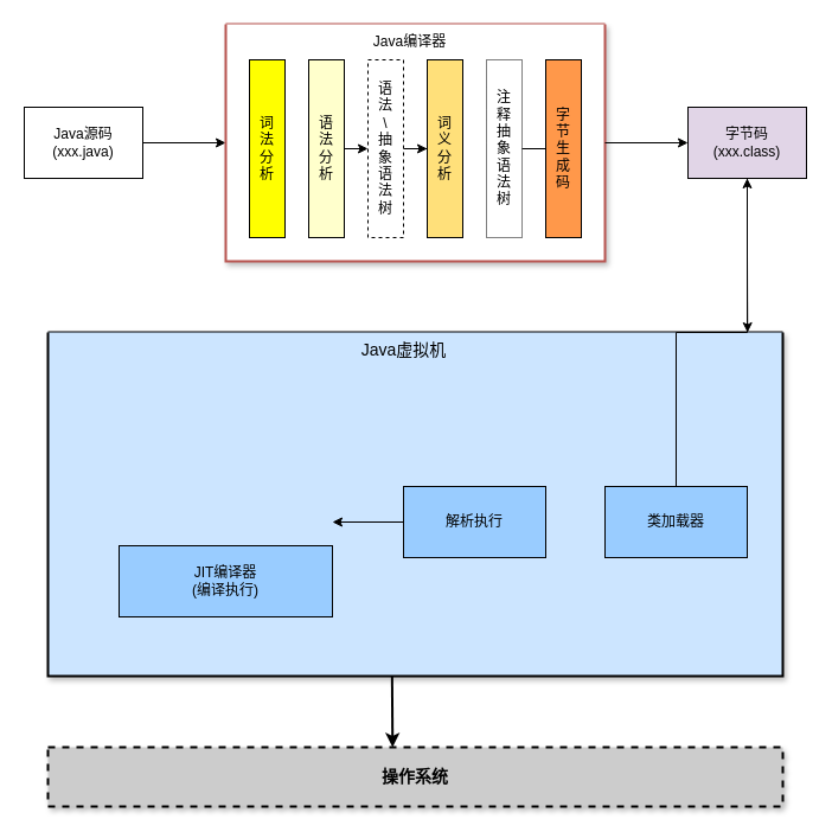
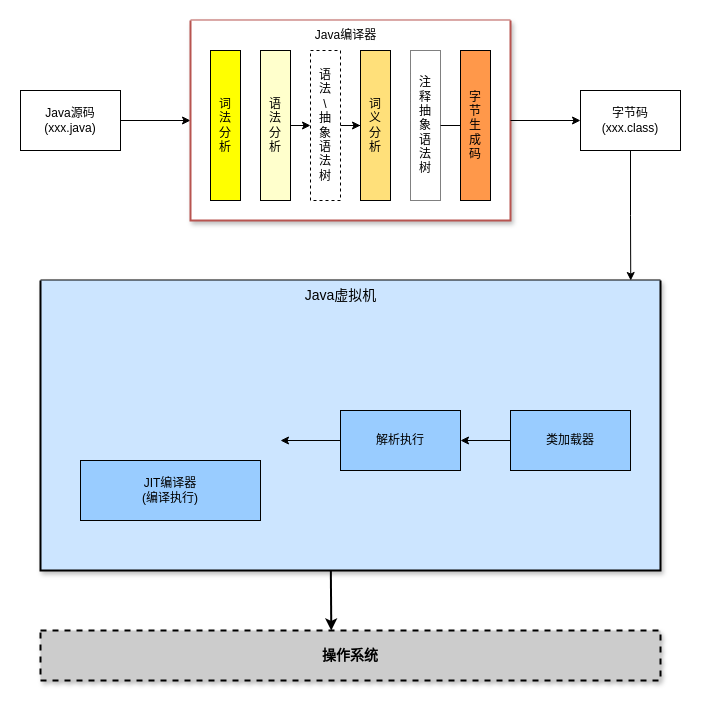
  <mxCell id="0" />
  <mxCell id="1" parent="0" />
  <mxCell id="2" value="&lt;div class=&quot;mind-clipboard&quot;&gt;Java源码&lt;div&gt;(xxx.java)&lt;/div&gt;&lt;/div&gt;" style="rounded=0;whiteSpace=wrap;html=1;" vertex="1" parent="1"><mxGeometry x="20" y="90" width="100" height="60" as="geometry" /></mxCell>
  <mxCell id="3" value="" style="endArrow=classic;html=1;rounded=0;entryX=0;entryY=0.5;entryDx=0;entryDy=0;" edge="1" parent="1" source="2" target="4"><mxGeometry width="50" height="50" relative="1" as="geometry"><mxPoint x="120" y="160" as="sourcePoint" /><mxPoint x="190.711" y="110" as="targetPoint" /></mxGeometry></mxCell>
  <mxCell id="4" value="" style="swimlane;startSize=0;fillColor=#f8cecc;strokeColor=#b85450;swimlaneFillColor=default;strokeWidth=2;shadow=1;rounded=0;labelBackgroundColor=none;" vertex="1" parent="1"><mxGeometry x="190" y="20" width="320" height="200" as="geometry" /></mxCell>
  <mxCell id="5" value="语&lt;br&gt;法&lt;br&gt;分&lt;br&gt;析" style="rounded=0;whiteSpace=wrap;html=1;fillColor=#FFFFCC;" vertex="1" parent="4"><mxGeometry x="70" y="30" width="30" height="150" as="geometry" /></mxCell>
  <mxCell id="6" value="" style="edgeStyle=orthogonalEdgeStyle;rounded=0;orthogonalLoop=1;jettySize=auto;html=1;" edge="1" parent="4" source="7" target="12"><mxGeometry relative="1" as="geometry" /></mxCell>
  <mxCell id="7" value="语&lt;br&gt;法&lt;br&gt;\&lt;br&gt;抽&lt;br&gt;象&lt;br&gt;语&lt;br&gt;法&lt;br&gt;树" style="rounded=0;whiteSpace=wrap;html=1;dashed=1;fillColor=#FFFFFF;" vertex="1" parent="4"><mxGeometry x="120" y="30" width="30" height="150" as="geometry" /></mxCell>
  <mxCell id="8" value="" style="edgeStyle=orthogonalEdgeStyle;rounded=0;orthogonalLoop=1;jettySize=auto;html=1;endArrow=none;" edge="1" parent="4" source="9" target="10"><mxGeometry relative="1" as="geometry" /></mxCell>
  <mxCell id="9" value="注&lt;br&gt;释&lt;br&gt;抽&lt;br&gt;象&lt;br&gt;语&lt;br&gt;法&lt;br&gt;树" style="rounded=0;whiteSpace=wrap;html=1;dashed=1;dashPattern=1 1;" vertex="1" parent="4"><mxGeometry x="220" y="30" width="30" height="150" as="geometry" /></mxCell>
  <mxCell id="10" value="字&lt;br&gt;节&lt;br&gt;生&lt;br&gt;成&lt;br&gt;码" style="rounded=0;whiteSpace=wrap;html=1;fillColor=#FF984A;" vertex="1" parent="4"><mxGeometry x="270" y="30" width="30" height="150" as="geometry" /></mxCell>
  <mxCell id="11" value="Java编译器" style="text;html=1;align=center;verticalAlign=middle;resizable=0;points=[];autosize=1;strokeColor=none;fillColor=none;" vertex="1" parent="4"><mxGeometry x="115" width="80" height="30" as="geometry" /></mxCell>
  <mxCell id="12" value="词&lt;br&gt;义&lt;br&gt;分&lt;br&gt;析" style="rounded=0;whiteSpace=wrap;html=1;fillColor=#FFE07A;" vertex="1" parent="4"><mxGeometry x="170" y="30" width="30" height="150" as="geometry" /></mxCell>
  <mxCell id="13" value="" style="endArrow=classic;html=1;rounded=0;exitX=1;exitY=0.5;exitDx=0;exitDy=0;entryX=0;entryY=0.5;entryDx=0;entryDy=0;" edge="1" parent="4" source="5" target="7"><mxGeometry width="50" height="50" relative="1" as="geometry"><mxPoint x="60" y="115" as="sourcePoint" /><mxPoint x="80" y="115" as="targetPoint" /></mxGeometry></mxCell>
  <mxCell id="14" value="词&lt;br&gt;法&lt;br&gt;分&lt;br&gt;析" style="rounded=0;whiteSpace=wrap;html=1;fillColor=#FFFF00;" vertex="1" parent="1"><mxGeometry x="210" y="50" width="30" height="150" as="geometry" /></mxCell>
  <mxCell id="15" value="" style="endArrow=classic;html=1;rounded=0;exitX=1;exitY=0.5;exitDx=0;exitDy=0;" edge="1" parent="1" source="4"><mxGeometry width="50" height="50" relative="1" as="geometry"><mxPoint x="510" y="150" as="sourcePoint" /><mxPoint x="580" y="120" as="targetPoint" /></mxGeometry></mxCell>
  <mxCell id="16" style="edgeStyle=orthogonalEdgeStyle;rounded=0;orthogonalLoop=1;jettySize=auto;html=1;exitX=0.5;exitY=1;exitDx=0;exitDy=0;entryX=0.952;entryY=0;entryDx=0;entryDy=0;entryPerimeter=0;" edge="1" parent="1" source="17" target="18"><mxGeometry relative="1" as="geometry" /></mxCell>
- <mxCell id="17" value="&lt;div class=&quot;mind-clipboard&quot;&gt;字节码&lt;div&gt;(xxx.class)&lt;/div&gt;&lt;/div&gt;" style="rounded=0;whiteSpace=wrap;html=1;fillColor=#e1d5e7;" vertex="1" parent="1"><mxGeometry x="580" y="90" width="100" height="60" as="geometry" /></mxCell>
+ <mxCell id="17" value="&lt;div class=&quot;mind-clipboard&quot;&gt;字节码&lt;div&gt;(xxx.class)&lt;/div&gt;&lt;/div&gt;" style="rounded=0;whiteSpace=wrap;html=1;" vertex="1" parent="1"><mxGeometry x="580" y="90" width="100" height="60" as="geometry" /></mxCell>
  <mxCell id="18" value="" style="swimlane;startSize=0;rounded=0;shadow=1;labelBackgroundColor=none;strokeWidth=2;fillColor=#99CCFF;gradientColor=none;swimlaneFillColor=#CCE5FF;" vertex="1" parent="1"><mxGeometry x="40" y="280" width="620" height="290" as="geometry" /></mxCell>
  <mxCell id="19" value="&lt;font style=&quot;font-size: 14px;&quot;&gt;Java虚拟机&lt;/font&gt;" style="text;html=1;align=center;verticalAlign=middle;resizable=0;points=[];autosize=1;strokeColor=none;fillColor=none;" vertex="1" parent="18"><mxGeometry x="250" width="100" height="30" as="geometry" /></mxCell>
- <mxCell id="20" value="JIT编译器&lt;br&gt;(编译执行)" style="rounded=0;whiteSpace=wrap;html=1;shadow=0;labelBackgroundColor=none;strokeWidth=1;fillColor=#99CCFF;gradientColor=none;" vertex="1" parent="18"><mxGeometry x="60" y="180" width="180" height="60" as="geometry" /></mxCell>
+ <mxCell id="20" value="JIT编译器&lt;br&gt;(编译执行)" style="rounded=0;whiteSpace=wrap;html=1;shadow=0;labelBackgroundColor=none;strokeWidth=1;fillColor=#99CCFF;gradientColor=none;" vertex="1" parent="18"><mxGeometry x="40" y="180" width="180" height="60" as="geometry" /></mxCell>
  <mxCell id="21" value="" style="edgeStyle=orthogonalEdgeStyle;rounded=0;orthogonalLoop=1;jettySize=auto;html=1;" edge="1" parent="18" source="22"><mxGeometry relative="1" as="geometry"><mxPoint x="240" y="160" as="targetPoint" /></mxGeometry></mxCell>
  <mxCell id="22" value="解析执行" style="rounded=0;whiteSpace=wrap;html=1;shadow=0;labelBackgroundColor=none;strokeWidth=1;fillColor=#99CCFF;gradientColor=none;" vertex="1" parent="18"><mxGeometry x="300" y="130" width="120" height="60" as="geometry" /></mxCell>
- <mxCell id="23" value="" style="edgeStyle=orthogonalEdgeStyle;rounded=0;orthogonalLoop=1;jettySize=auto;html=1;" edge="1" parent="18" source="24" target="17"><mxGeometry relative="1" as="geometry" /></mxCell>
+ <mxCell id="23" value="" style="edgeStyle=orthogonalEdgeStyle;rounded=0;orthogonalLoop=1;jettySize=auto;html=1;" edge="1" parent="18" source="24" target="22"><mxGeometry relative="1" as="geometry" /></mxCell>
  <mxCell id="24" value="类加载器" style="rounded=0;whiteSpace=wrap;html=1;shadow=0;labelBackgroundColor=none;strokeWidth=1;fillColor=#99CCFF;gradientColor=none;" vertex="1" parent="18"><mxGeometry x="470" y="130" width="120" height="60" as="geometry" /></mxCell>
  <mxCell id="25" value="" style="endArrow=classic;html=1;rounded=0;exitX=0.457;exitY=1.003;exitDx=0;exitDy=0;exitPerimeter=0;entryX=0.469;entryY=0;entryDx=0;entryDy=0;entryPerimeter=0;strokeWidth=2;" edge="1" parent="1" target="26"><mxGeometry width="50" height="50" relative="1" as="geometry"><mxPoint x="330.34" y="569.87" as="sourcePoint" /><mxPoint x="330" y="620" as="targetPoint" /></mxGeometry></mxCell>
  <mxCell id="26" value="&lt;b&gt;&lt;font style=&quot;font-size: 14px;&quot;&gt;操作系统&lt;/font&gt;&lt;/b&gt;" style="rounded=0;whiteSpace=wrap;html=1;shadow=1;labelBackgroundColor=none;strokeWidth=2;fillColor=#CCCCCC;gradientColor=none;dashed=1;" vertex="1" parent="1"><mxGeometry x="40" y="630" width="620" height="50" as="geometry" /></mxCell>
